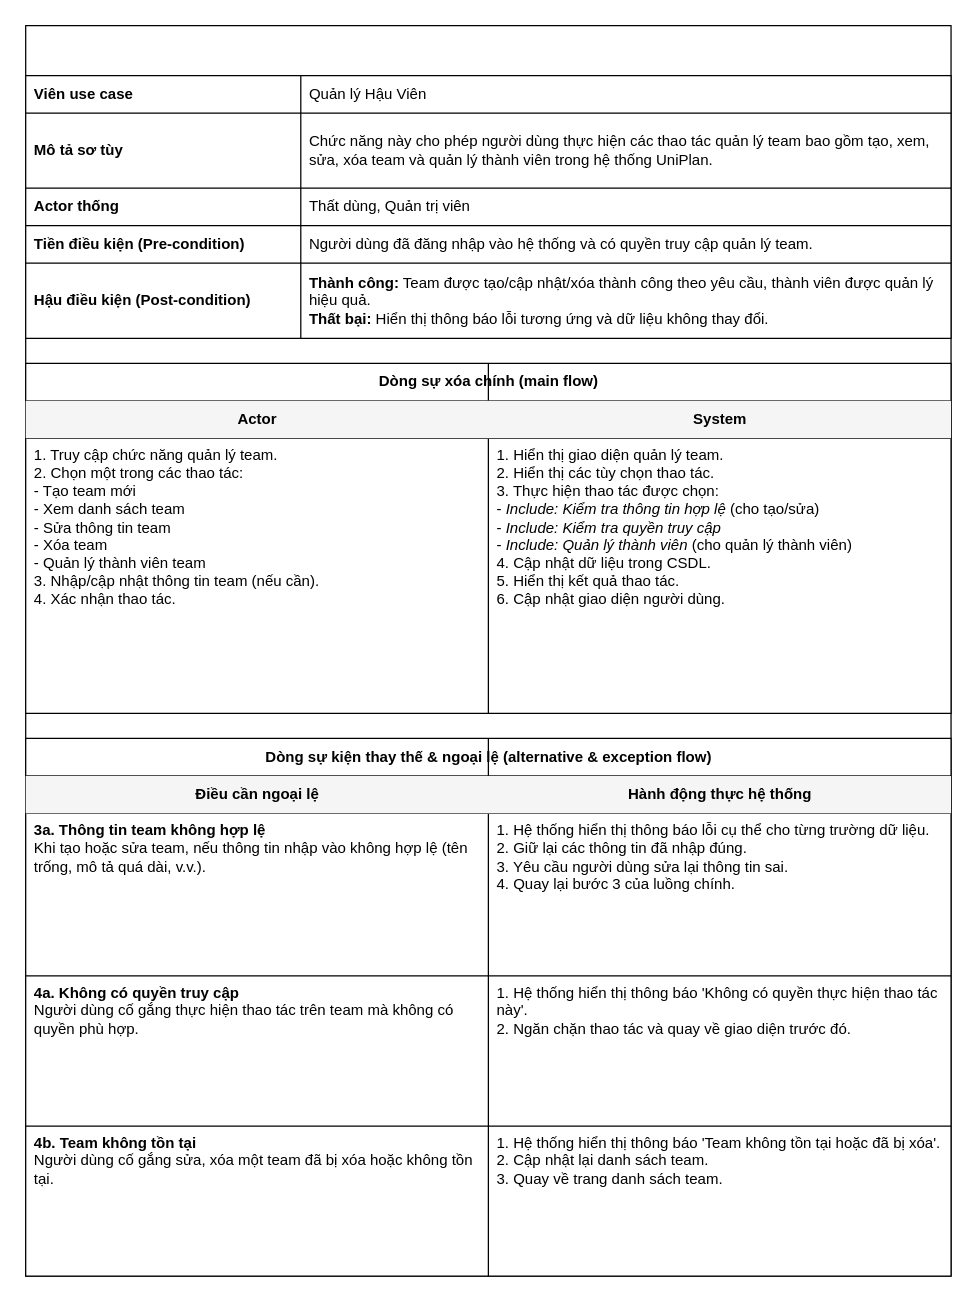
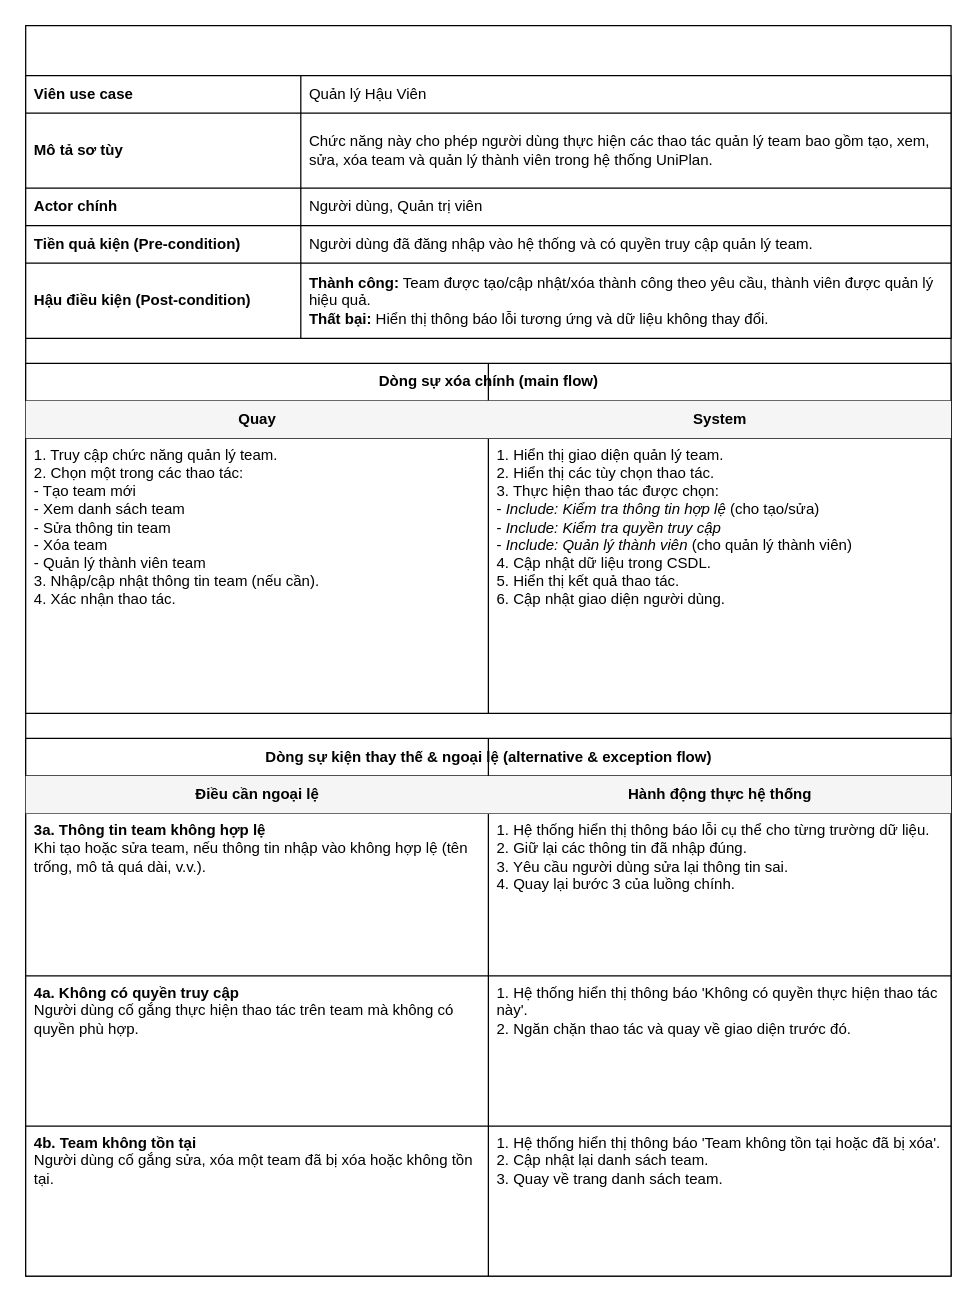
  <mxCell id="0" />
  <mxCell id="1" parent="0" />
  <mxCell id="2" value="" style="rounded=0;whiteSpace=wrap;html=1;shadow=0;strokeWidth=1;fillColor=none;verticalAlign=top;align=left;spacingLeft=10;spacingTop=10;" parent="1" vertex="1"><mxGeometry x="20" y="20" width="740" height="1000" as="geometry" /></mxCell>
  <mxCell id="3" value="" style="shape=table;startSize=0;container=1;collapsible=0;childLayout=tableLayout;fixedRows=1;rowLines=1;fontStyle=0;align=center;resizeLast=1;fontFamily=Helvetica;fontSize=12;" parent="2" vertex="1"><mxGeometry y="40" width="740" height="210" as="geometry" /></mxCell>
  <mxCell id="4" style="shape=tableRow;horizontal=0;startSize=0;swimlaneHead=0;swimlaneBody=0;top=0;left=0;bottom=0;right=0;collapsible=0;dropTarget=0;fillColor=none;" parent="3" vertex="1"><mxGeometry width="740" height="30" as="geometry" /></mxCell>
  <mxCell id="5" value="&lt;b&gt;Viên use case&lt;/b&gt;" style="shape=partialRectangle;html=1;collapsible=0;dropTarget=0;pointerEvents=0;fillColor=none;top=0;left=0;bottom=0;right=0;strokeColor=inherit;align=left;verticalAlign=middle;spacingLeft=5;" parent="4" vertex="1"><mxGeometry width="220" height="30" as="geometry"><mxRectangle width="220" height="30" as="alternateBounds" /></mxGeometry></mxCell>
  <mxCell id="6" value="Quản lý Hậu Viên" style="shape=partialRectangle;html=1;collapsible=0;dropTarget=0;pointerEvents=0;fillColor=none;top=0;left=0;bottom=0;right=0;strokeColor=inherit;align=left;verticalAlign=middle;spacingLeft=5;" parent="4" vertex="1"><mxGeometry x="220" width="520" height="30" as="geometry"><mxRectangle width="520" height="30" as="alternateBounds" /></mxGeometry></mxCell>
  <mxCell id="7" style="shape=tableRow;horizontal=0;startSize=0;swimlaneHead=0;swimlaneBody=0;top=0;left=0;bottom=0;right=0;collapsible=0;dropTarget=0;fillColor=none;" parent="3" vertex="1"><mxGeometry y="30" width="740" height="60" as="geometry" /></mxCell>
  <mxCell id="8" value="&lt;b&gt;Mô tả sơ tùy&lt;/b&gt;" style="shape=partialRectangle;html=1;collapsible=0;dropTarget=0;pointerEvents=0;fillColor=none;top=0;left=0;bottom=0;right=0;strokeColor=inherit;align=left;verticalAlign=middle;spacingLeft=5;whiteSpace=wrap;" parent="7" vertex="1"><mxGeometry width="220" height="60" as="geometry"><mxRectangle width="220" height="60" as="alternateBounds" /></mxGeometry></mxCell>
  <mxCell id="9" value="Chức năng này cho phép người dùng thực hiện các thao tác quản lý team bao gồm tạo, xem, sửa, xóa team và quản lý thành viên trong hệ thống UniPlan." style="shape=partialRectangle;html=1;collapsible=0;dropTarget=0;pointerEvents=0;fillColor=none;top=0;left=0;bottom=0;right=0;strokeColor=inherit;align=left;verticalAlign=middle;spacingLeft=5;whiteSpace=wrap;" parent="7" vertex="1"><mxGeometry x="220" width="520" height="60" as="geometry"><mxRectangle width="520" height="60" as="alternateBounds" /></mxGeometry></mxCell>
  <mxCell id="10" style="shape=tableRow;horizontal=0;startSize=0;swimlaneHead=0;swimlaneBody=0;top=0;left=0;bottom=0;right=0;collapsible=0;dropTarget=0;fillColor=none;" parent="3" vertex="1"><mxGeometry y="90" width="740" height="30" as="geometry" /></mxCell>
- <mxCell id="11" value="&lt;b&gt;Actor thống&lt;/b&gt;" style="shape=partialRectangle;html=1;collapsible=0;dropTarget=0;pointerEvents=0;fillColor=none;top=0;left=0;bottom=0;right=0;strokeColor=inherit;align=left;verticalAlign=middle;spacingLeft=5;" parent="10" vertex="1"><mxGeometry width="220" height="30" as="geometry"><mxRectangle width="220" height="30" as="alternateBounds" /></mxGeometry></mxCell>
- <mxCell id="12" value="Thất dùng, Quản trị viên" style="shape=partialRectangle;html=1;collapsible=0;dropTarget=0;pointerEvents=0;fillColor=none;top=0;left=0;bottom=0;right=0;strokeColor=inherit;align=left;verticalAlign=middle;spacingLeft=5;" parent="10" vertex="1"><mxGeometry x="220" width="520" height="30" as="geometry"><mxRectangle width="520" height="30" as="alternateBounds" /></mxGeometry></mxCell>
+ <mxCell id="11" value="&lt;b&gt;Actor chính&lt;/b&gt;" style="shape=partialRectangle;html=1;collapsible=0;dropTarget=0;pointerEvents=0;fillColor=none;top=0;left=0;bottom=0;right=0;strokeColor=inherit;align=left;verticalAlign=middle;spacingLeft=5;" parent="10" vertex="1"><mxGeometry width="220" height="30" as="geometry"><mxRectangle width="220" height="30" as="alternateBounds" /></mxGeometry></mxCell>
+ <mxCell id="12" value="Người dùng, Quản trị viên" style="shape=partialRectangle;html=1;collapsible=0;dropTarget=0;pointerEvents=0;fillColor=none;top=0;left=0;bottom=0;right=0;strokeColor=inherit;align=left;verticalAlign=middle;spacingLeft=5;" parent="10" vertex="1"><mxGeometry x="220" width="520" height="30" as="geometry"><mxRectangle width="520" height="30" as="alternateBounds" /></mxGeometry></mxCell>
  <mxCell id="13" style="shape=tableRow;horizontal=0;startSize=0;swimlaneHead=0;swimlaneBody=0;top=0;left=0;bottom=0;right=0;collapsible=0;dropTarget=0;fillColor=none;" parent="3" vertex="1"><mxGeometry y="120" width="740" height="30" as="geometry" /></mxCell>
- <mxCell id="14" value="&lt;b&gt;Tiền điều kiện (Pre-condition)&lt;/b&gt;" style="shape=partialRectangle;html=1;collapsible=0;dropTarget=0;pointerEvents=0;fillColor=none;top=0;left=0;bottom=0;right=0;strokeColor=inherit;align=left;verticalAlign=middle;spacingLeft=5;" parent="13" vertex="1"><mxGeometry width="220" height="30" as="geometry"><mxRectangle width="220" height="30" as="alternateBounds" /></mxGeometry></mxCell>
+ <mxCell id="14" value="&lt;b&gt;Tiền quả kiện (Pre-condition)&lt;/b&gt;" style="shape=partialRectangle;html=1;collapsible=0;dropTarget=0;pointerEvents=0;fillColor=none;top=0;left=0;bottom=0;right=0;strokeColor=inherit;align=left;verticalAlign=middle;spacingLeft=5;" parent="13" vertex="1"><mxGeometry width="220" height="30" as="geometry"><mxRectangle width="220" height="30" as="alternateBounds" /></mxGeometry></mxCell>
  <mxCell id="15" value="Người dùng đã đăng nhập vào hệ thống và có quyền truy cập quản lý team." style="shape=partialRectangle;html=1;collapsible=0;dropTarget=0;pointerEvents=0;fillColor=none;top=0;left=0;bottom=0;right=0;strokeColor=inherit;align=left;verticalAlign=middle;spacingLeft=5;" parent="13" vertex="1"><mxGeometry x="220" width="520" height="30" as="geometry"><mxRectangle width="520" height="30" as="alternateBounds" /></mxGeometry></mxCell>
  <mxCell id="16" style="shape=tableRow;horizontal=0;startSize=0;swimlaneHead=0;swimlaneBody=0;top=0;left=0;bottom=0;right=0;collapsible=0;dropTarget=0;fillColor=none;" parent="3" vertex="1"><mxGeometry y="150" width="740" height="60" as="geometry" /></mxCell>
  <mxCell id="17" value="&lt;b&gt;Hậu điều kiện (Post-condition)&lt;/b&gt;" style="shape=partialRectangle;html=1;collapsible=0;dropTarget=0;pointerEvents=0;fillColor=none;top=0;left=0;bottom=0;right=0;strokeColor=inherit;align=left;verticalAlign=middle;spacingLeft=5;whiteSpace=wrap;" parent="16" vertex="1"><mxGeometry width="220" height="60" as="geometry"><mxRectangle width="220" height="60" as="alternateBounds" /></mxGeometry></mxCell>
  <mxCell id="18" value="&lt;b&gt;Thành công:&lt;/b&gt; Team được tạo/cập nhật/xóa thành công theo yêu cầu, thành viên được quản lý hiệu quả.&lt;br&gt;&lt;b&gt;Thất bại:&lt;/b&gt; Hiển thị thông báo lỗi tương ứng và dữ liệu không thay đổi." style="shape=partialRectangle;html=1;collapsible=0;dropTarget=0;pointerEvents=0;fillColor=none;top=0;left=0;bottom=0;right=0;strokeColor=inherit;align=left;verticalAlign=middle;spacingLeft=5;whiteSpace=wrap;" parent="16" vertex="1"><mxGeometry x="220" width="520" height="60" as="geometry"><mxRectangle width="520" height="60" as="alternateBounds" /></mxGeometry></mxCell>
  <mxCell id="19" value="" style="shape=table;startSize=0;container=1;collapsible=0;childLayout=tableLayout;fixedRows=1;rowLines=1;fontStyle=0;align=center;resizeLast=1;fontFamily=Helvetica;fontSize=12;" parent="2" vertex="1"><mxGeometry y="270" width="740" height="280" as="geometry" /></mxCell>
  <mxCell id="20" style="shape=tableRow;horizontal=0;startSize=0;swimlaneHead=0;swimlaneBody=0;top=0;left=0;bottom=0;right=0;collapsible=0;dropTarget=0;fillColor=none;" parent="19" vertex="1"><mxGeometry width="740" height="30" as="geometry" /></mxCell>
  <mxCell id="21" value="&lt;b&gt;Dòng sự xóa chính (main flow)&lt;/b&gt;" style="shape=partialRectangle;html=1;collapsible=0;dropTarget=0;pointerEvents=0;fillColor=none;top=0;left=0;bottom=0;right=0;strokeColor=inherit;align=center;verticalAlign=middle;" parent="20" vertex="1"><mxGeometry width="740" height="30" as="geometry" /></mxCell>
  <mxCell id="22" style="shape=tableRow;horizontal=0;startSize=0;swimlaneHead=0;swimlaneBody=0;top=0;left=0;bottom=0;right=0;collapsible=0;dropTarget=0;fillColor=#f5f5f5;" parent="19" vertex="1"><mxGeometry y="30" width="740" height="30" as="geometry" /></mxCell>
- <mxCell id="23" value="&lt;b&gt;Actor&lt;/b&gt;" style="shape=partialRectangle;html=1;collapsible=0;dropTarget=0;pointerEvents=0;fillColor=none;top=0;left=0;bottom=0;right=0;strokeColor=inherit;align=center;verticalAlign=middle;" parent="22" vertex="1"><mxGeometry width="370" height="30" as="geometry" /></mxCell>
+ <mxCell id="23" value="&lt;b&gt;Quay&lt;/b&gt;" style="shape=partialRectangle;html=1;collapsible=0;dropTarget=0;pointerEvents=0;fillColor=none;top=0;left=0;bottom=0;right=0;strokeColor=inherit;align=center;verticalAlign=middle;" parent="22" vertex="1"><mxGeometry width="370" height="30" as="geometry" /></mxCell>
  <mxCell id="24" value="&lt;b&gt;System&lt;/b&gt;" style="shape=partialRectangle;html=1;collapsible=0;dropTarget=0;pointerEvents=0;fillColor=none;top=0;left=0;bottom=0;right=0;strokeColor=inherit;align=center;verticalAlign=middle;" parent="22" vertex="1"><mxGeometry x="370" width="370" height="30" as="geometry" /></mxCell>
  <mxCell id="25" style="shape=tableRow;horizontal=0;startSize=0;swimlaneHead=0;swimlaneBody=0;top=0;left=0;bottom=0;right=0;collapsible=0;dropTarget=0;fillColor=none;" parent="19" vertex="1"><mxGeometry y="60" width="740" height="220" as="geometry" /></mxCell>
  <mxCell id="26" value="1. Truy cập chức năng quản lý team.&lt;br&gt;2. Chọn một trong các thao tác:&lt;br&gt;   - Tạo team mới&lt;br&gt;   - Xem danh sách team&lt;br&gt;   - Sửa thông tin team&lt;br&gt;   - Xóa team&lt;br&gt;   - Quản lý thành viên team&lt;br&gt;3. Nhập/cập nhật thông tin team (nếu cần).&lt;br&gt;4. Xác nhận thao tác." style="shape=partialRectangle;html=1;collapsible=0;dropTarget=0;pointerEvents=0;fillColor=none;top=0;left=0;bottom=0;right=0;strokeColor=inherit;align=left;verticalAlign=top;whiteSpace=wrap;spacingLeft=5;" parent="25" vertex="1"><mxGeometry width="370" height="220" as="geometry" /></mxCell>
  <mxCell id="27" value="1. Hiển thị giao diện quản lý team.&lt;br&gt;2. Hiển thị các tùy chọn thao tác.&lt;br&gt;3. Thực hiện thao tác được chọn:&lt;br&gt;   - &lt;i&gt;Include: Kiểm tra thông tin hợp lệ&lt;/i&gt; (cho tạo/sửa)&lt;br&gt;   - &lt;i&gt;Include: Kiểm tra quyền truy cập&lt;/i&gt;&lt;br&gt;   - &lt;i&gt;Include: Quản lý thành viên&lt;/i&gt; (cho quản lý thành viên)&lt;br&gt;4. Cập nhật dữ liệu trong CSDL.&lt;br&gt;5. Hiển thị kết quả thao tác.&lt;br&gt;6. Cập nhật giao diện người dùng." style="shape=partialRectangle;html=1;collapsible=0;dropTarget=0;pointerEvents=0;fillColor=none;top=0;left=0;bottom=0;right=0;strokeColor=inherit;align=left;verticalAlign=top;whiteSpace=wrap;spacingLeft=5;" parent="25" vertex="1"><mxGeometry x="370" width="370" height="220" as="geometry" /></mxCell>
  <mxCell id="28" value="" style="shape=table;startSize=0;container=1;collapsible=0;childLayout=tableLayout;fixedRows=1;rowLines=1;fontStyle=0;align=center;resizeLast=1;fontFamily=Helvetica;fontSize=12;" parent="2" vertex="1"><mxGeometry y="570" width="740" height="430" as="geometry" /></mxCell>
  <mxCell id="29" style="shape=tableRow;horizontal=0;startSize=0;swimlaneHead=0;swimlaneBody=0;top=0;left=0;bottom=0;right=0;collapsible=0;dropTarget=0;fillColor=none;" parent="28" vertex="1"><mxGeometry width="740" height="30" as="geometry" /></mxCell>
  <mxCell id="30" value="&lt;b&gt;Dòng sự kiện thay thế &amp;amp; ngoại lệ (alternative &amp;amp; exception flow)&lt;/b&gt;" style="shape=partialRectangle;html=1;collapsible=0;dropTarget=0;pointerEvents=0;fillColor=none;top=0;left=0;bottom=0;right=0;strokeColor=inherit;align=center;verticalAlign=middle;" parent="29" vertex="1"><mxGeometry width="740" height="30" as="geometry" /></mxCell>
  <mxCell id="31" style="shape=tableRow;horizontal=0;startSize=0;swimlaneHead=0;swimlaneBody=0;top=0;left=0;bottom=0;right=0;collapsible=0;dropTarget=0;fillColor=#f5f5f5;" parent="28" vertex="1"><mxGeometry y="30" width="740" height="30" as="geometry" /></mxCell>
  <mxCell id="32" value="&lt;b&gt;Điều cần ngoại lệ&lt;/b&gt;" style="shape=partialRectangle;html=1;collapsible=0;dropTarget=0;pointerEvents=0;fillColor=none;top=0;left=0;bottom=0;right=0;strokeColor=inherit;align=center;verticalAlign=middle;" parent="31" vertex="1"><mxGeometry width="370" height="30" as="geometry" /></mxCell>
  <mxCell id="33" value="&lt;b&gt;Hành động thực hệ thống&lt;/b&gt;" style="shape=partialRectangle;html=1;collapsible=0;dropTarget=0;pointerEvents=0;fillColor=none;top=0;left=0;bottom=0;right=0;strokeColor=inherit;align=center;verticalAlign=middle;" parent="31" vertex="1"><mxGeometry x="370" width="370" height="30" as="geometry" /></mxCell>
  <mxCell id="34" style="shape=tableRow;horizontal=0;startSize=0;swimlaneHead=0;swimlaneBody=0;top=0;left=0;bottom=0;right=0;collapsible=0;dropTarget=0;fillColor=none;" parent="28" vertex="1"><mxGeometry y="60" width="740" height="130" as="geometry" /></mxCell>
  <mxCell id="35" value="&lt;b&gt;3a. Thông tin team không hợp lệ&lt;/b&gt;&lt;br&gt;Khi tạo hoặc sửa team, nếu thông tin nhập vào không hợp lệ (tên trống, mô tả quá dài, v.v.)." style="shape=partialRectangle;html=1;collapsible=0;dropTarget=0;pointerEvents=0;fillColor=none;top=0;left=0;bottom=0;right=0;strokeColor=inherit;align=left;verticalAlign=top;whiteSpace=wrap;spacingLeft=5;" parent="34" vertex="1"><mxGeometry width="370" height="130" as="geometry" /></mxCell>
  <mxCell id="36" value="1. Hệ thống hiển thị thông báo lỗi cụ thể cho từng trường dữ liệu.&lt;br&gt;2. Giữ lại các thông tin đã nhập đúng.&lt;br&gt;3. Yêu cầu người dùng sửa lại thông tin sai.&lt;br&gt;4. Quay lại bước 3 của luồng chính." style="shape=partialRectangle;html=1;collapsible=0;dropTarget=0;pointerEvents=0;fillColor=none;top=0;left=0;bottom=0;right=0;strokeColor=inherit;align=left;verticalAlign=top;whiteSpace=wrap;spacingLeft=5;" parent="34" vertex="1"><mxGeometry x="370" width="370" height="130" as="geometry" /></mxCell>
  <mxCell id="37" style="shape=tableRow;horizontal=0;startSize=0;swimlaneHead=0;swimlaneBody=0;top=0;left=0;bottom=0;right=0;collapsible=0;dropTarget=0;fillColor=none;" parent="28" vertex="1"><mxGeometry y="190" width="740" height="120" as="geometry" /></mxCell>
  <mxCell id="38" value="&lt;b&gt;4a. Không có quyền truy cập&lt;/b&gt;&lt;br&gt;Người dùng cố gắng thực hiện thao tác trên team mà không có quyền phù hợp." style="shape=partialRectangle;html=1;collapsible=0;dropTarget=0;pointerEvents=0;fillColor=none;top=0;left=0;bottom=0;right=0;strokeColor=inherit;align=left;verticalAlign=top;whiteSpace=wrap;spacingLeft=5;" parent="37" vertex="1"><mxGeometry width="370" height="120" as="geometry" /></mxCell>
  <mxCell id="39" value="1. Hệ thống hiển thị thông báo 'Không có quyền thực hiện thao tác này'.&lt;br&gt;2. Ngăn chặn thao tác và quay về giao diện trước đó." style="shape=partialRectangle;html=1;collapsible=0;dropTarget=0;pointerEvents=0;fillColor=none;top=0;left=0;bottom=0;right=0;strokeColor=inherit;align=left;verticalAlign=top;whiteSpace=wrap;spacingLeft=5;" parent="37" vertex="1"><mxGeometry x="370" width="370" height="120" as="geometry" /></mxCell>
  <mxCell id="40" style="shape=tableRow;horizontal=0;startSize=0;swimlaneHead=0;swimlaneBody=0;top=0;left=0;bottom=0;right=0;collapsible=0;dropTarget=0;fillColor=none;" parent="28" vertex="1"><mxGeometry y="310" width="740" height="120" as="geometry" /></mxCell>
  <mxCell id="41" value="&lt;b&gt;4b. Team không tồn tại&lt;/b&gt;&lt;br&gt;Người dùng cố gắng sửa, xóa một team đã bị xóa hoặc không tồn tại." style="shape=partialRectangle;html=1;collapsible=0;dropTarget=0;pointerEvents=0;fillColor=none;top=0;left=0;bottom=0;right=0;strokeColor=inherit;align=left;verticalAlign=top;whiteSpace=wrap;spacingLeft=5;" parent="40" vertex="1"><mxGeometry width="370" height="120" as="geometry" /></mxCell>
  <mxCell id="42" value="1. Hệ thống hiển thị thông báo 'Team không tồn tại hoặc đã bị xóa'.&lt;br&gt;2. Cập nhật lại danh sách team.&lt;br&gt;3. Quay về trang danh sách team." style="shape=partialRectangle;html=1;collapsible=0;dropTarget=0;pointerEvents=0;fillColor=none;top=0;left=0;bottom=0;right=0;strokeColor=inherit;align=left;verticalAlign=top;whiteSpace=wrap;spacingLeft=5;" parent="40" vertex="1"><mxGeometry x="370" width="370" height="120" as="geometry" /></mxCell>
